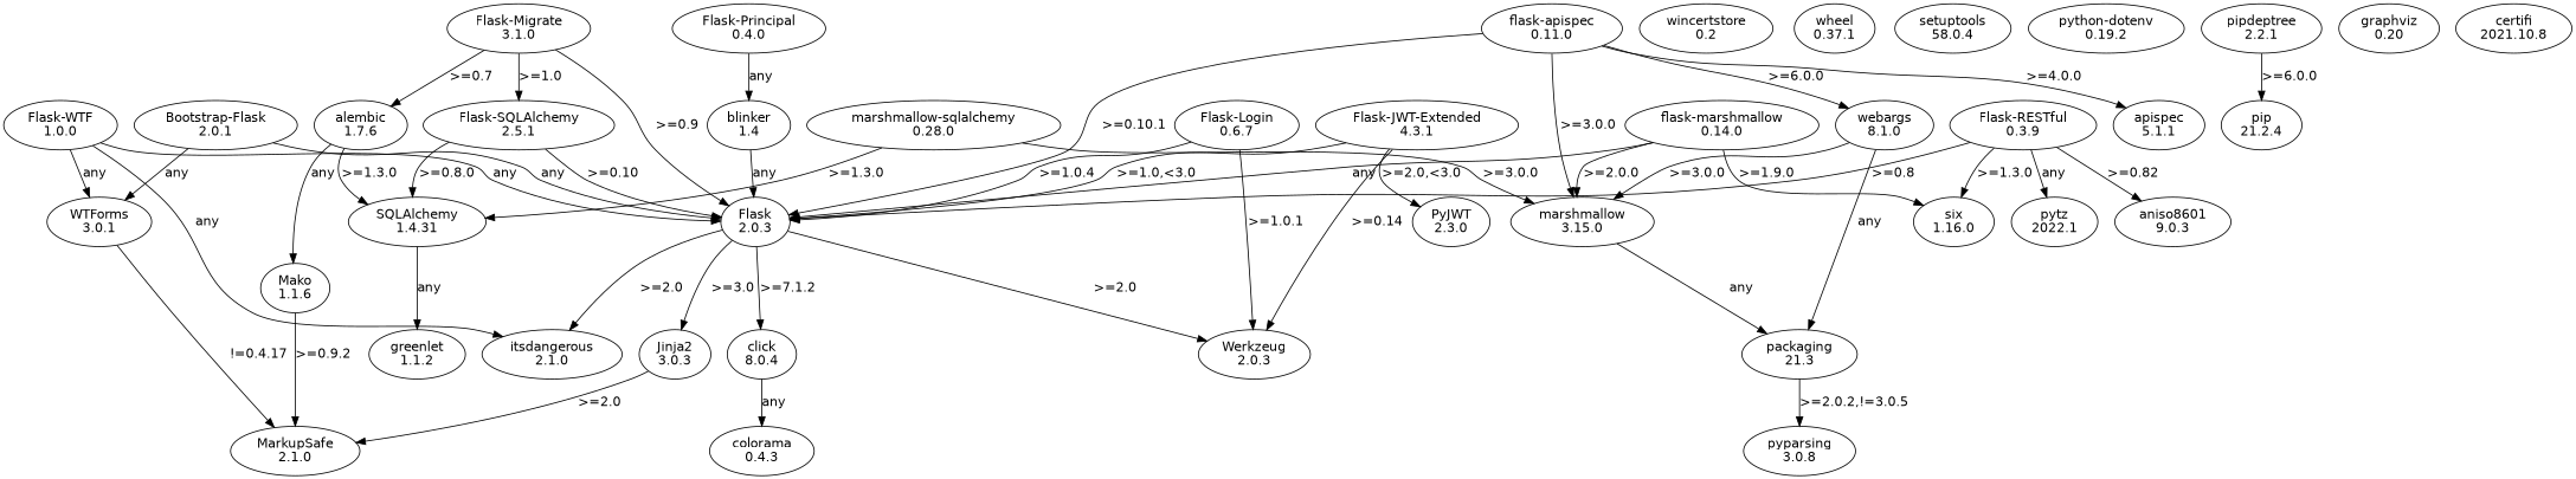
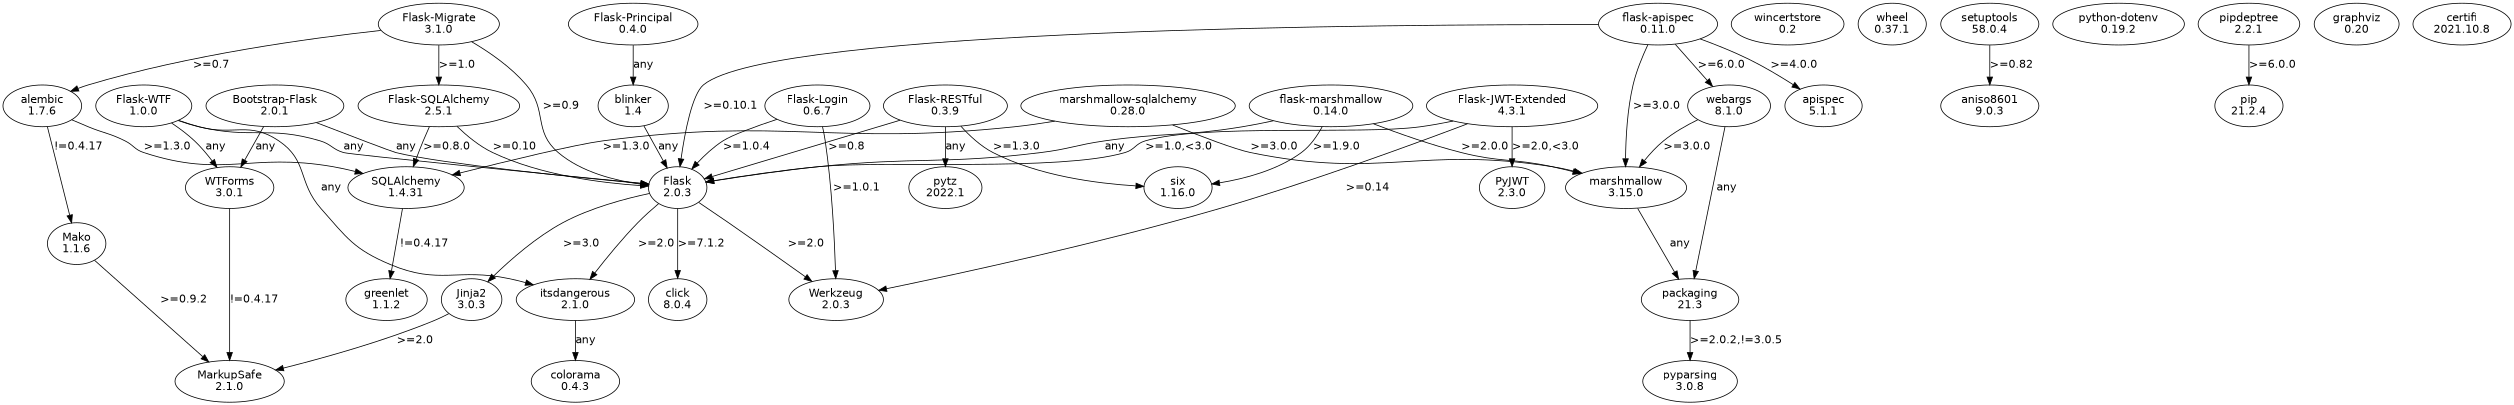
  digraph {
    fontname="DejaVu Sans"
    node [fontname="DejaVu Sans"]
    edge [fontname="DejaVu Sans"]
    n1 [label="WTForms\n3.0.1"]
    n2 [label="MarkupSafe\n2.1.0"]
    n3 [label="wincertstore\n0.2"]
    n4 [label="wheel\n0.37.1"]
    n5 [label="Werkzeug\n2.0.3"]
    n6 [label="webargs\n8.1.0"]
    n7 [label="marshmallow\n3.15.0"]
    n8 [label="packaging\n21.3"]
    n9 [label="pyparsing\n3.0.8"]
    n10 [label="SQLAlchemy\n1.4.31"]
    n11 [label="greenlet\n1.1.2"]
    n12 [label="six\n1.16.0"]
    n13 [label="setuptools\n58.0.4"]
    n14 [label="pytz\n2022.1"]
    n15 [label="python-dotenv\n0.19.2"]
    n16 [label="PyJWT\n2.3.0"]
    n17 [label="pipdeptree\n2.2.1"]
    n18 [label="pip\n21.2.4"]
    n19 [label="marshmallow-sqlalchemy\n0.28.0"]
    n20 [label="Mako\n1.1.6"]
    n21 [label="Jinja2\n3.0.3"]
    n22 [label="itsdangerous\n2.1.0"]
    n23 [label="graphviz\n0.20"]
    n24 [label="Flask\n2.0.3"]
    n25 [label="click\n8.0.4"]
    n26 [label="colorama\n0.4.3"]
    n27 [label="Flask-WTF\n1.0.0"]
    n28 [label="Flask-SQLAlchemy\n2.5.1"]
    n29 [label="Flask-RESTful\n0.3.9"]
    n30 [label="aniso8601\n9.0.3"]
    n31 [label="Flask-Principal\n0.4.0"]
    n32 [label="blinker\n1.4"]
    n33 [label="Flask-Migrate\n3.1.0"]
    n34 [label="alembic\n1.7.6"]
    n35 [label="flask-marshmallow\n0.14.0"]
    n36 [label="Flask-Login\n0.6.7"]
    n37 [label="Flask-JWT-Extended\n4.3.1"]
    n38 [label="flask-apispec\n0.11.0"]
    n39 [label="apispec\n5.1.1"]
    n40 [label="certifi\n2021.10.8"]
    n41 [label="Bootstrap-Flask\n2.0.1"]
    n1 -> n2 [label="!=0.4.17"]
    n6 -> n7 [label=">=3.0.0"]
    n6 -> n8 [label=any]
    n7 -> n8 [label=any]
    n8 -> n9 [label=">=2.0.2,!=3.0.5"]
-   n10 -> n11 [label=any]
+   n10 -> n11 [label="!=0.4.17"]
    n17 -> n18 [label=">=6.0.0"]
    n19 -> n7 [label=">=3.0.0"]
    n19 -> n10 [label=">=1.3.0"]
    n20 -> n2 [label=">=0.9.2"]
    n21 -> n2 [label=">=2.0"]
    n24 -> n5 [label=">=2.0"]
    n24 -> n21 [label=">=3.0"]
    n24 -> n22 [label=">=2.0"]
    n24 -> n25 [label=">=7.1.2"]
-   n25 -> n26 [label=any]
+   n22 -> n26 [label=any]
    n27 -> n1 [label=any]
    n27 -> n22 [label=any]
    n27 -> n24 [label=any]
    n28 -> n10 [label=">=0.8.0"]
    n28 -> n24 [label=">=0.10"]
    n29 -> n12 [label=">=1.3.0"]
    n29 -> n14 [label=any]
    n29 -> n24 [label=">=0.8"]
-   n29 -> n30 [label=">=0.82"]
+   n13 -> n30 [label=">=0.82"]
    n31 -> n32 [label=any]
    n32 -> n24 [label=any]
    n33 -> n24 [label=">=0.9"]
    n33 -> n28 [label=">=1.0"]
    n33 -> n34 [label=">=0.7"]
    n34 -> n10 [label=">=1.3.0"]
-   n34 -> n20 [label=any]
+   n34 -> n20 [label="!=0.4.17"]
    n35 -> n7 [label=">=2.0.0"]
    n35 -> n12 [label=">=1.9.0"]
    n35 -> n24 [label=any]
    n36 -> n5 [label=">=1.0.1"]
    n36 -> n24 [label=">=1.0.4"]
    n37 -> n5 [label=">=0.14"]
    n37 -> n16 [label=">=2.0,<3.0"]
    n37 -> n24 [label=">=1.0,<3.0"]
    n38 -> n6 [label=">=6.0.0"]
    n38 -> n7 [label=">=3.0.0"]
    n38 -> n24 [label=">=0.10.1"]
    n38 -> n39 [label=">=4.0.0"]
    n41 -> n1 [label=any]
    n41 -> n24 [label=any]
  }
